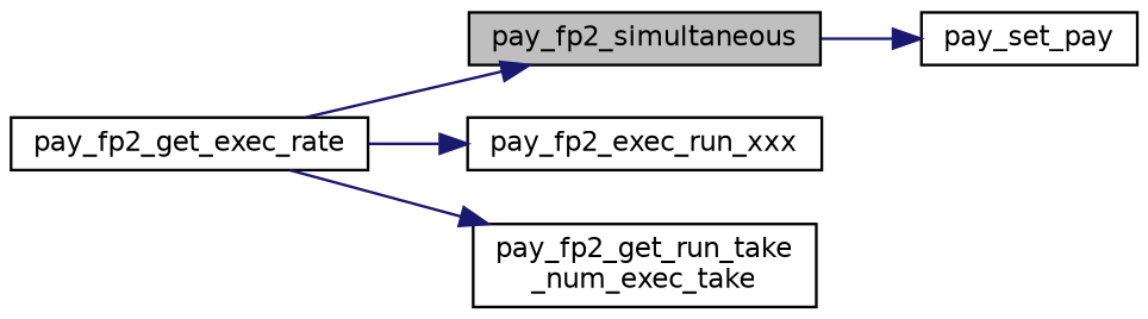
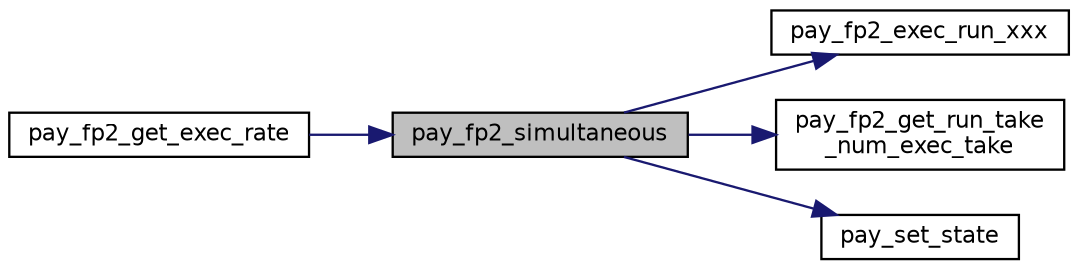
  digraph {
    fontname="DejaVu Sans"
    rankdir=LR
    node [color=black fontname="DejaVu Sans" fontsize=10 shape=record]
    edge [color=midnightblue fontname="DejaVu Sans" fontsize=10 labelfontname=Helvetica labelfontsize=10 style=solid]
    n1 [fillcolor=grey75 fontcolor=black height=0.2 label=pay_fp2_simultaneous style=filled width=0.4]
    n2 [height=0.2 label=pay_fp2_exec_run_xxx width=0.4]
    n3 [height=0.2 label="pay_fp2_get_run_take\l_num_exec_take" width=0.4]
-   n4 [height=0.2 label=pay_set_pay width=0.4]
+   n4 [height=0.2 label=pay_set_state width=0.4]
    n5 [height=0.2 label=pay_fp2_get_exec_rate width=0.4]
-   n5 -> n2
-   n5 -> n3
+   n1 -> n2
+   n1 -> n3
    n1 -> n4
    n5 -> n1
  }
